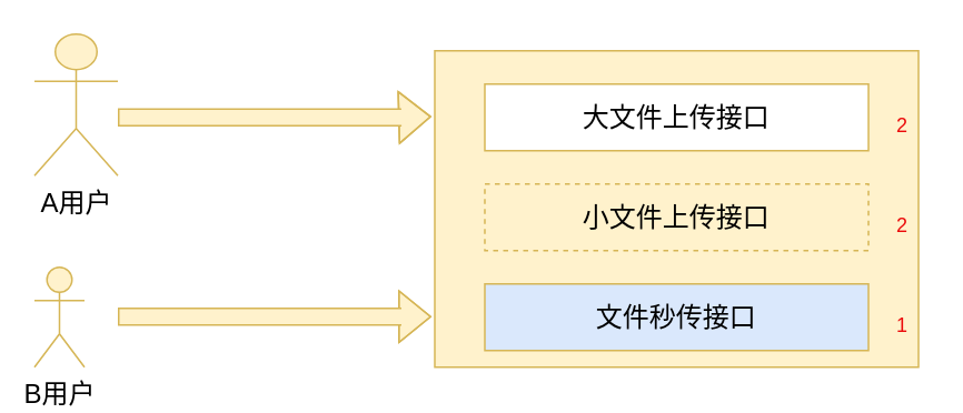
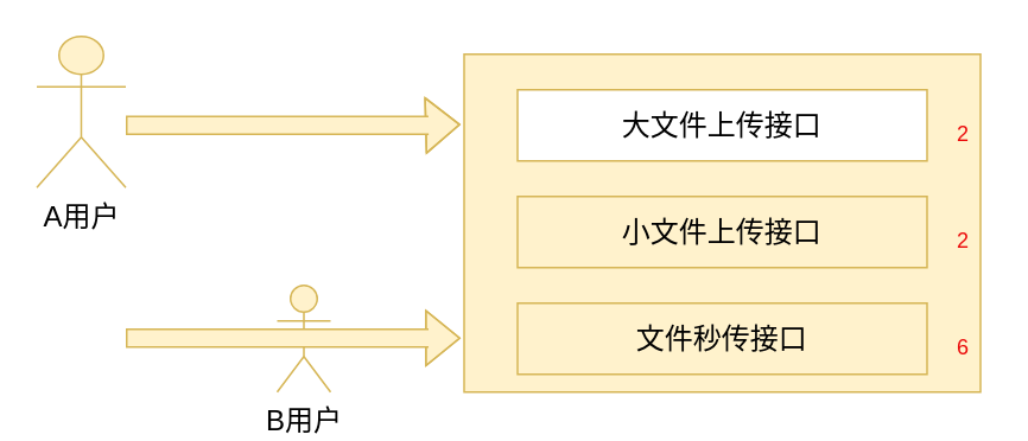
  <mxCell id="0" />
  <mxCell id="1" parent="0" />
  <mxCell id="2" value="&lt;font style=&quot;vertical-align: inherit;&quot; class=&quot;notranslate fyzs-translate-target fyzs-translate-target-wrapper&quot;&gt;&lt;font style=&quot;vertical-align: inherit;&quot; class=&quot;notranslate fyzs-translate-target fyzs-translate-target-box&quot;&gt;&lt;font style=&quot;vertical-align: inherit;&quot; title=&quot;A&quot; class=&quot;notranslate fyzs-translate-target fyzs-translate-target-text&quot;&gt;A用户&lt;/font&gt;&lt;/font&gt;&lt;/font&gt;" style="shape=umlActor;verticalLabelPosition=bottom;verticalAlign=top;html=1;outlineConnect=0;fillColor=#fff2cc;strokeColor=#d6b656;fontSize=16;" vertex="1" parent="1"><mxGeometry x="20" y="20" width="50" height="85" as="geometry" /></mxCell>
- <mxCell id="3" value="&lt;font style=&quot;vertical-align: inherit;&quot; class=&quot;notranslate fyzs-translate-target fyzs-translate-target-wrapper&quot;&gt;&lt;font style=&quot;vertical-align: inherit;&quot; class=&quot;notranslate fyzs-translate-target fyzs-translate-target-box&quot;&gt;&lt;font style=&quot;vertical-align: inherit;&quot; title=&quot;B&quot; class=&quot;notranslate fyzs-translate-target fyzs-translate-target-text&quot;&gt;B用户&lt;/font&gt;&lt;/font&gt;&lt;/font&gt;" style="shape=umlActor;verticalLabelPosition=bottom;verticalAlign=top;html=1;outlineConnect=0;fillColor=#fff2cc;strokeColor=#d6b656;fontSize=16;" vertex="1" parent="1"><mxGeometry x="20" y="160" width="30" height="60" as="geometry" /></mxCell>
+ <mxCell id="3" value="&lt;font style=&quot;vertical-align: inherit;&quot; class=&quot;notranslate fyzs-translate-target fyzs-translate-target-wrapper&quot;&gt;&lt;font style=&quot;vertical-align: inherit;&quot; class=&quot;notranslate fyzs-translate-target fyzs-translate-target-box&quot;&gt;&lt;font style=&quot;vertical-align: inherit;&quot; title=&quot;B&quot; class=&quot;notranslate fyzs-translate-target fyzs-translate-target-text&quot;&gt;B用户&lt;/font&gt;&lt;/font&gt;&lt;/font&gt;" style="shape=umlActor;verticalLabelPosition=bottom;verticalAlign=top;html=1;outlineConnect=0;fillColor=#fff2cc;strokeColor=#d6b656;fontSize=16;" vertex="1" parent="1"><mxGeometry x="155" y="160" width="30" height="60" as="geometry" /></mxCell>
  <mxCell id="4" value="" style="rounded=0;whiteSpace=wrap;html=1;fillColor=#fff2cc;strokeColor=#d6b656;fontSize=16;" vertex="1" parent="1"><mxGeometry x="260" y="30" width="290" height="190" as="geometry" /></mxCell>
  <mxCell id="5" value="&lt;font style=&quot;vertical-align: inherit;&quot; class=&quot;notranslate fyzs-translate-target fyzs-translate-target-wrapper&quot;&gt;&lt;font style=&quot;vertical-align: inherit;&quot; class=&quot;notranslate fyzs-translate-target fyzs-translate-target-box&quot;&gt;&lt;font style=&quot;vertical-align: inherit;&quot; title=&quot;d&quot; class=&quot;notranslate fyzs-translate-target fyzs-translate-target-text&quot;&gt;大文件上传接口&lt;/font&gt;&lt;/font&gt;&lt;/font&gt;" style="rounded=0;whiteSpace=wrap;html=1;fillColor=#ffffff;strokeColor=#d6b656;fontSize=16;" vertex="1" parent="1"><mxGeometry x="290" y="50" width="230" height="40" as="geometry" /></mxCell>
- <mxCell id="6" value="&lt;font style=&quot;vertical-align: inherit;&quot; class=&quot;notranslate fyzs-translate-target fyzs-translate-target-wrapper&quot;&gt;&lt;font style=&quot;vertical-align: inherit;&quot; class=&quot;notranslate fyzs-translate-target fyzs-translate-target-box&quot;&gt;&lt;font style=&quot;vertical-align: inherit;&quot; title=&quot;d&quot; class=&quot;notranslate fyzs-translate-target fyzs-translate-target-text&quot;&gt;小文件上传接口&lt;/font&gt;&lt;/font&gt;&lt;/font&gt;" style="rounded=0;whiteSpace=wrap;html=1;fillColor=#fff2cc;strokeColor=#d6b656;fontSize=16;dashed=1;" vertex="1" parent="1"><mxGeometry x="290" y="110" width="230" height="40" as="geometry" /></mxCell>
- <mxCell id="7" value="&lt;font style=&quot;vertical-align: inherit;&quot; class=&quot;notranslate fyzs-translate-target fyzs-translate-target-wrapper&quot;&gt;&lt;font style=&quot;vertical-align: inherit;&quot; class=&quot;notranslate fyzs-translate-target fyzs-translate-target-box&quot;&gt;&lt;font style=&quot;vertical-align: inherit;&quot; title=&quot;d&quot; class=&quot;notranslate fyzs-translate-target fyzs-translate-target-text&quot;&gt;文件秒传接口&lt;/font&gt;&lt;/font&gt;&lt;/font&gt;" style="rounded=0;whiteSpace=wrap;html=1;fillColor=#dae8fc;strokeColor=#d6b656;fontSize=16;" vertex="1" parent="1"><mxGeometry x="290" y="170" width="230" height="40" as="geometry" /></mxCell>
+ <mxCell id="6" value="&lt;font style=&quot;vertical-align: inherit;&quot; class=&quot;notranslate fyzs-translate-target fyzs-translate-target-wrapper&quot;&gt;&lt;font style=&quot;vertical-align: inherit;&quot; class=&quot;notranslate fyzs-translate-target fyzs-translate-target-box&quot;&gt;&lt;font style=&quot;vertical-align: inherit;&quot; title=&quot;d&quot; class=&quot;notranslate fyzs-translate-target fyzs-translate-target-text&quot;&gt;小文件上传接口&lt;/font&gt;&lt;/font&gt;&lt;/font&gt;" style="rounded=0;whiteSpace=wrap;html=1;fillColor=#fff2cc;strokeColor=#d6b656;fontSize=16;" vertex="1" parent="1"><mxGeometry x="290" y="110" width="230" height="40" as="geometry" /></mxCell>
+ <mxCell id="7" value="&lt;font style=&quot;vertical-align: inherit;&quot; class=&quot;notranslate fyzs-translate-target fyzs-translate-target-wrapper&quot;&gt;&lt;font style=&quot;vertical-align: inherit;&quot; class=&quot;notranslate fyzs-translate-target fyzs-translate-target-box&quot;&gt;&lt;font style=&quot;vertical-align: inherit;&quot; title=&quot;d&quot; class=&quot;notranslate fyzs-translate-target fyzs-translate-target-text&quot;&gt;文件秒传接口&lt;/font&gt;&lt;/font&gt;&lt;/font&gt;" style="rounded=0;whiteSpace=wrap;html=1;fillColor=#fff2cc;strokeColor=#d6b656;fontSize=16;" vertex="1" parent="1"><mxGeometry x="290" y="170" width="230" height="40" as="geometry" /></mxCell>
  <mxCell id="8" value="" style="shape=flexArrow;endArrow=classic;html=1;rounded=0;entryX=-0.007;entryY=0.208;entryDx=0;entryDy=0;entryPerimeter=0;fillColor=#fff2cc;strokeColor=#d6b656;fontSize=16;" edge="1" parent="1" target="4"><mxGeometry width="50" height="50" relative="1" as="geometry"><mxPoint x="70" y="70" as="sourcePoint" /><mxPoint x="210" y="60" as="targetPoint" /><Array as="points"><mxPoint x="170" y="70" /><mxPoint x="240" y="70" /></Array></mxGeometry></mxCell>
  <mxCell id="9" value="" style="shape=flexArrow;endArrow=classic;html=1;rounded=0;entryX=-0.007;entryY=0.208;entryDx=0;entryDy=0;entryPerimeter=0;fillColor=#fff2cc;strokeColor=#d6b656;fontSize=16;" edge="1" parent="1"><mxGeometry width="50" height="50" relative="1" as="geometry"><mxPoint x="70" y="189.66" as="sourcePoint" /><mxPoint x="258" y="189.66" as="targetPoint" /><Array as="points"><mxPoint x="170" y="189.66" /><mxPoint x="240" y="189.66" /></Array></mxGeometry></mxCell>
- <mxCell id="10" value="&lt;font class=&quot;notranslate fyzs-translate-target fyzs-translate-target-wrapper&quot; style=&quot;vertical-align: inherit;&quot;&gt;&lt;font class=&quot;notranslate fyzs-translate-target fyzs-translate-target-box&quot; style=&quot;vertical-align: inherit;&quot;&gt;&lt;font class=&quot;notranslate fyzs-translate-target fyzs-translate-target-text&quot; title=&quot;Text&quot; style=&quot;vertical-align: inherit;&quot;&gt;1&lt;/font&gt;&lt;/font&gt;&lt;/font&gt;" style="text;html=1;align=center;verticalAlign=middle;resizable=0;points=[];autosize=1;strokeColor=none;fillColor=none;fontColor=light-dark(#eb0a0a, #ededed);" vertex="1" parent="1"><mxGeometry x="525" y="180" width="30" height="30" as="geometry" /></mxCell>
+ <mxCell id="10" value="&lt;font class=&quot;notranslate fyzs-translate-target fyzs-translate-target-wrapper&quot; style=&quot;vertical-align: inherit;&quot;&gt;&lt;font class=&quot;notranslate fyzs-translate-target fyzs-translate-target-box&quot; style=&quot;vertical-align: inherit;&quot;&gt;&lt;font class=&quot;notranslate fyzs-translate-target fyzs-translate-target-text&quot; title=&quot;Text&quot; style=&quot;vertical-align: inherit;&quot;&gt;6&lt;/font&gt;&lt;/font&gt;&lt;/font&gt;" style="text;html=1;align=center;verticalAlign=middle;resizable=0;points=[];autosize=1;strokeColor=none;fillColor=none;fontColor=light-dark(#eb0a0a, #ededed);" vertex="1" parent="1"><mxGeometry x="525" y="180" width="30" height="30" as="geometry" /></mxCell>
  <mxCell id="11" value="&lt;font class=&quot;notranslate fyzs-translate-target fyzs-translate-target-wrapper&quot; style=&quot;vertical-align: inherit;&quot;&gt;&lt;font class=&quot;notranslate fyzs-translate-target fyzs-translate-target-box&quot; style=&quot;vertical-align: inherit;&quot;&gt;&lt;font class=&quot;notranslate fyzs-translate-target fyzs-translate-target-text&quot; title=&quot;Text&quot; style=&quot;vertical-align: inherit;&quot;&gt;2&lt;/font&gt;&lt;/font&gt;&lt;/font&gt;" style="text;html=1;align=center;verticalAlign=middle;resizable=0;points=[];autosize=1;strokeColor=none;fillColor=none;fontColor=light-dark(#eb0a0a, #ededed);" vertex="1" parent="1"><mxGeometry x="525" y="120" width="30" height="30" as="geometry" /></mxCell>
  <mxCell id="12" value="&lt;font class=&quot;notranslate fyzs-translate-target fyzs-translate-target-wrapper&quot; style=&quot;vertical-align: inherit;&quot;&gt;&lt;font class=&quot;notranslate fyzs-translate-target fyzs-translate-target-box&quot; style=&quot;vertical-align: inherit;&quot;&gt;&lt;font class=&quot;notranslate fyzs-translate-target fyzs-translate-target-text&quot; title=&quot;Text&quot; style=&quot;vertical-align: inherit;&quot;&gt;2&lt;/font&gt;&lt;/font&gt;&lt;/font&gt;" style="text;html=1;align=center;verticalAlign=middle;resizable=0;points=[];autosize=1;strokeColor=none;fillColor=none;fontColor=light-dark(#eb0a0a, #ededed);" vertex="1" parent="1"><mxGeometry x="525" y="60" width="30" height="30" as="geometry" /></mxCell>
